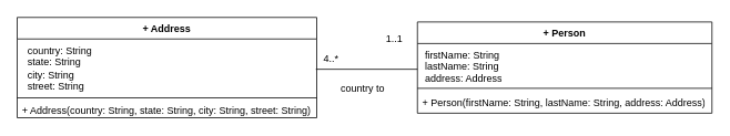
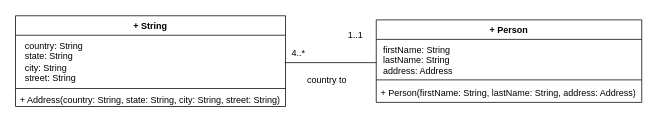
  <mxCell id="0" />
  <mxCell id="1" parent="0" />
  <mxCell id="2" value="+ Person" style="swimlane;fontStyle=1;align=center;verticalAlign=top;childLayout=stackLayout;horizontal=1;startSize=26;horizontalStack=0;resizeParent=1;resizeParentMax=0;resizeLast=0;collapsible=1;marginBottom=0;whiteSpace=wrap;html=1;" parent="1" vertex="1"><mxGeometry x="501" y="26" width="354" height="110" as="geometry" /></mxCell>
  <mxCell id="3" value="&amp;nbsp;firstName: String&lt;div&gt;&amp;nbsp;lastName: String&lt;/div&gt;&lt;div&gt;&amp;nbsp;address: Address&lt;/div&gt;" style="text;strokeColor=none;fillColor=none;align=left;verticalAlign=top;spacingLeft=4;spacingRight=4;overflow=hidden;rotatable=0;points=[[0,0.5],[1,0.5]];portConstraint=eastwest;whiteSpace=wrap;html=1;" parent="2" vertex="1"><mxGeometry y="26" width="354" height="50" as="geometry" /></mxCell>
  <mxCell id="4" value="" style="line;strokeWidth=1;fillColor=none;align=left;verticalAlign=middle;spacingTop=-1;spacingLeft=3;spacingRight=3;rotatable=0;labelPosition=right;points=[];portConstraint=eastwest;strokeColor=inherit;" parent="2" vertex="1"><mxGeometry y="76" width="354" height="8" as="geometry" /></mxCell>
  <mxCell id="5" value="+ Person(firstName: String, lastName: String, address: Address)" style="text;strokeColor=none;fillColor=none;align=left;verticalAlign=top;spacingLeft=4;spacingRight=4;overflow=hidden;rotatable=0;points=[[0,0.5],[1,0.5]];portConstraint=eastwest;whiteSpace=wrap;html=1;" parent="2" vertex="1"><mxGeometry y="84" width="354" height="26" as="geometry" /></mxCell>
- <mxCell id="6" value="+ Address" style="swimlane;fontStyle=1;align=center;verticalAlign=top;childLayout=stackLayout;horizontal=1;startSize=26;horizontalStack=0;resizeParent=1;resizeParentMax=0;resizeLast=0;collapsible=1;marginBottom=0;whiteSpace=wrap;html=1;" parent="1" vertex="1"><mxGeometry x="20" y="20.5" width="360" height="121" as="geometry" /></mxCell>
+ <mxCell id="6" value="+ String" style="swimlane;fontStyle=1;align=center;verticalAlign=top;childLayout=stackLayout;horizontal=1;startSize=26;horizontalStack=0;resizeParent=1;resizeParentMax=0;resizeLast=0;collapsible=1;marginBottom=0;whiteSpace=wrap;html=1;" parent="1" vertex="1"><mxGeometry x="20" y="20.5" width="360" height="121" as="geometry" /></mxCell>
  <mxCell id="7" value="&amp;nbsp; country: String&lt;div&gt;&amp;nbsp; state: String&lt;/div&gt;&lt;div&gt;&amp;nbsp; city: String&lt;/div&gt;&lt;div&gt;&amp;nbsp; street: String&lt;/div&gt;" style="text;strokeColor=none;fillColor=none;align=left;verticalAlign=top;spacingLeft=4;spacingRight=4;overflow=hidden;rotatable=0;points=[[0,0.5],[1,0.5]];portConstraint=eastwest;whiteSpace=wrap;html=1;" parent="6" vertex="1"><mxGeometry y="26" width="360" height="70" as="geometry" /></mxCell>
  <mxCell id="8" value="" style="line;strokeWidth=1;fillColor=none;align=left;verticalAlign=middle;spacingTop=-1;spacingLeft=3;spacingRight=3;rotatable=0;labelPosition=right;points=[];portConstraint=eastwest;strokeColor=inherit;" parent="6" vertex="1"><mxGeometry y="96" width="360" height="2" as="geometry" /></mxCell>
  <mxCell id="9" value="+ Address(country: String&lt;span style=&quot;background-color: initial;&quot;&gt;, state: String,&amp;nbsp;&lt;/span&gt;&lt;span style=&quot;background-color: initial;&quot;&gt;city: String,&amp;nbsp;&lt;/span&gt;&lt;span style=&quot;background-color: initial;&quot;&gt;street: String&lt;/span&gt;&lt;span style=&quot;background-color: initial;&quot;&gt;)&lt;/span&gt;" style="text;strokeColor=none;fillColor=none;align=left;verticalAlign=top;spacingLeft=4;spacingRight=4;overflow=hidden;rotatable=0;points=[[0,0.5],[1,0.5]];portConstraint=eastwest;whiteSpace=wrap;html=1;" parent="6" vertex="1"><mxGeometry y="98" width="360" height="23" as="geometry" /></mxCell>
  <mxCell id="10" value="" style="line;strokeWidth=1;fillColor=none;align=left;verticalAlign=middle;spacingTop=-1;spacingLeft=3;spacingRight=3;rotatable=0;labelPosition=right;points=[];portConstraint=eastwest;strokeColor=inherit;" parent="1" vertex="1"><mxGeometry x="379" y="79" width="122" height="8" as="geometry" /></mxCell>
  <mxCell id="11" value="1..1" style="text;align=center;fontStyle=0;verticalAlign=middle;spacingLeft=3;spacingRight=3;strokeColor=none;rotatable=0;points=[[0,0.5],[1,0.5]];portConstraint=eastwest;html=1;" parent="1" vertex="1"><mxGeometry x="455" y="37" width="36" height="17" as="geometry" /></mxCell>
  <mxCell id="12" value="4..*" style="text;align=center;fontStyle=0;verticalAlign=middle;spacingLeft=3;spacingRight=3;strokeColor=none;rotatable=0;points=[[0,0.5],[1,0.5]];portConstraint=eastwest;html=1;" parent="1" vertex="1"><mxGeometry x="379" y="62" width="36" height="17" as="geometry" /></mxCell>
  <mxCell id="13" value="country to" style="text;align=center;fontStyle=0;verticalAlign=middle;spacingLeft=3;spacingRight=3;strokeColor=none;rotatable=0;points=[[0,0.5],[1,0.5]];portConstraint=eastwest;html=1;" parent="1" vertex="1"><mxGeometry x="395" y="97" width="79" height="17" as="geometry" /></mxCell>
